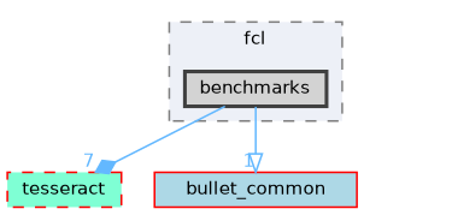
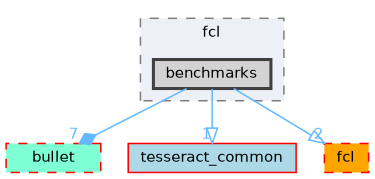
  digraph {
    compound=true
    node [color=red fontname=Helvetica fontsize=10 shape=box style="filled,dashed"]
    edge [arrowhead=onormal color=steelblue1 fontcolor=steelblue1 fontname=Helvetica fontsize=10 labeldistance=1.5 labelfontname=Helvetica labelfontsize=10]
    n1 [color=grey25 fillcolor=lightgrey height=0.2 label=benchmarks style="filled,bold" width=0.4]
-   n2 [fillcolor=aquamarine height=0.2 label=tesseract width=0.4]
-   n3 [fillcolor=lightblue height=0.2 label=bullet_common style=filled width=0.4]
+   n2 [fillcolor=aquamarine height=0.2 label=bullet width=0.4]
+   n3 [fillcolor=lightblue height=0.2 label=tesseract_common style=filled width=0.4]
+   n4 [fillcolor=orange height=0.2 label=fcl width=0.4]
    subgraph cluster_1 {
      bgcolor="#edf0f7"
      fontname=Helvetica
      fontsize=10
      label=fcl
      pencolor=grey50
      style="filled,dashed"
      n1
    }
    n1 -> n2 [arrowhead=diamond headlabel=7]
    n1 -> n3 [headlabel=1]
+   n1 -> n4 [headlabel=2]
  }
